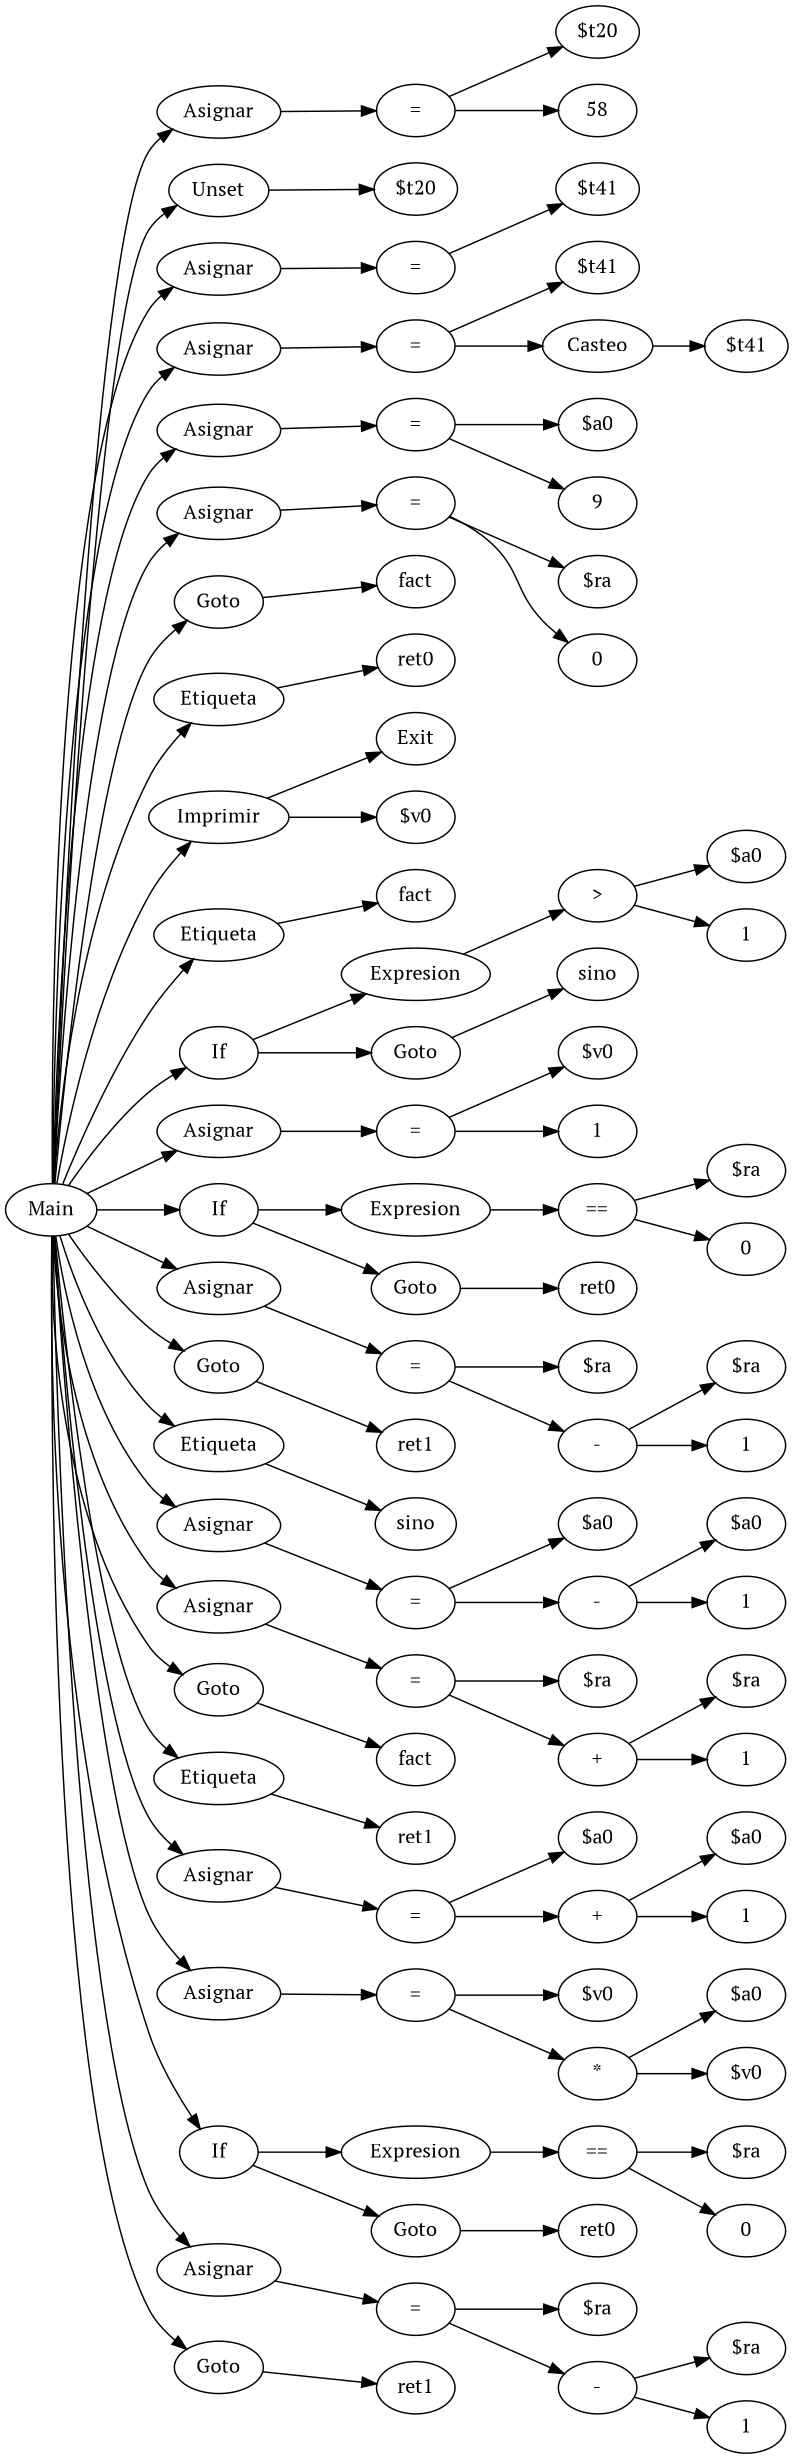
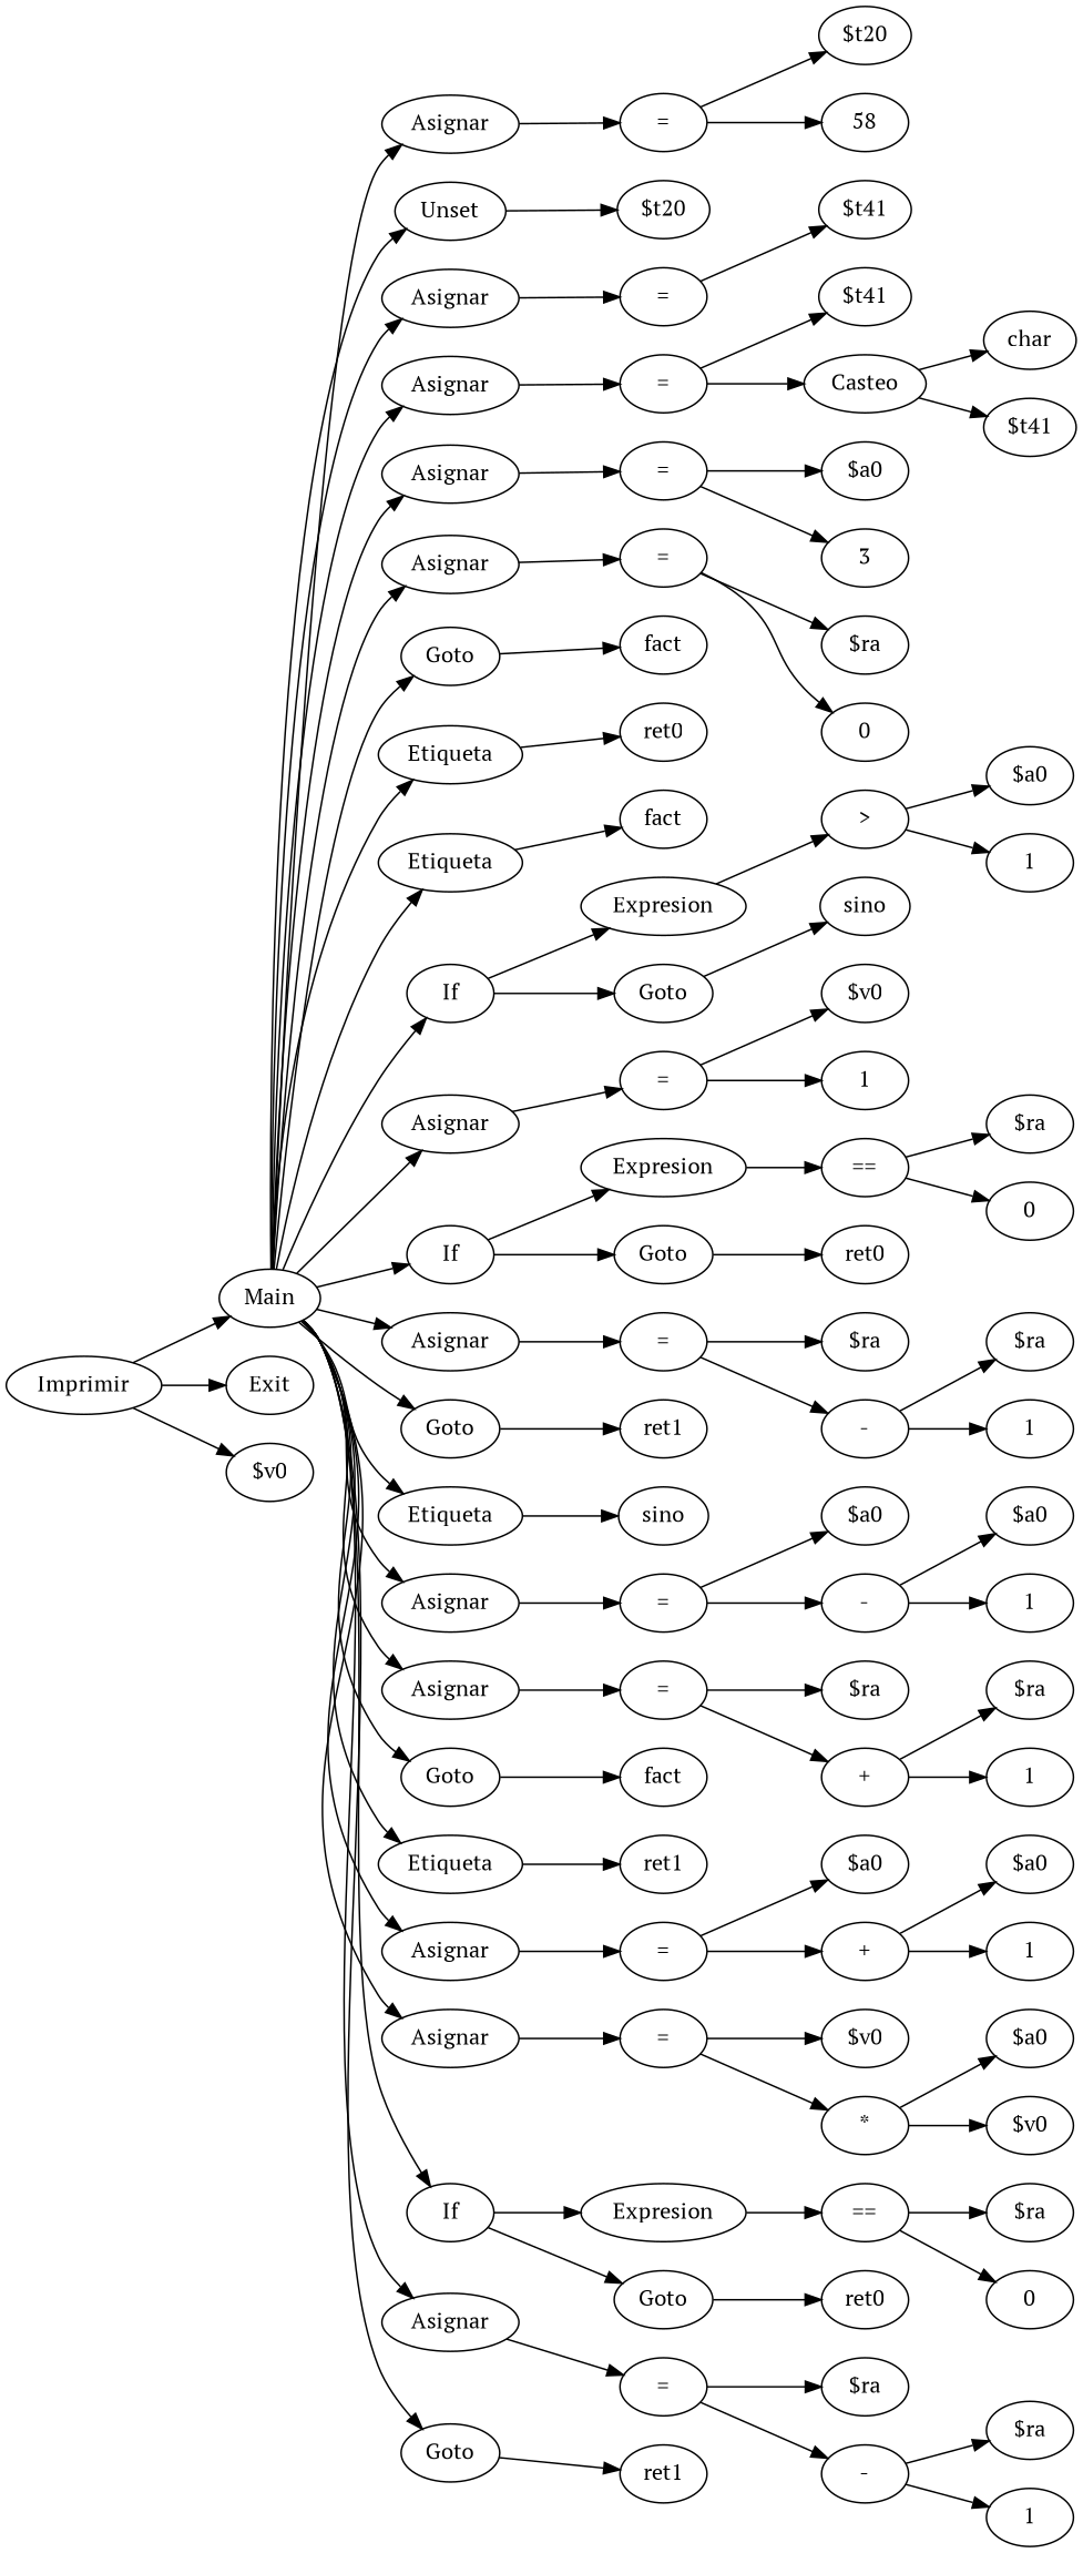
  digraph {
    fontname="PT Serif"
    rankdir=LR
    node [fontname="PT Serif"]
    edge [fontname="PT Serif"]
    n1 [label=Main]
    n2 [label=Asignar]
    n3 [label=Unset]
    n4 [label=Asignar]
    n5 [label=Asignar]
    n6 [label=Asignar]
    n7 [label=Asignar]
    n8 [label=Goto]
    n9 [label=Etiqueta]
    n10 [label=Imprimir]
    n11 [label=Etiqueta]
    n12 [label=If]
    n13 [label=Asignar]
    n14 [label=If]
    n15 [label=Asignar]
    n16 [label=Goto]
    n17 [label=Etiqueta]
    n18 [label=Asignar]
    n19 [label=Asignar]
    n20 [label=Goto]
    n21 [label=Etiqueta]
    n22 [label=Asignar]
    n23 [label=Asignar]
    n24 [label=If]
    n25 [label=Asignar]
    n26 [label=Goto]
    n27 [label="="]
    n28 [label="$t20"]
    n29 [label="="]
    n30 [label="="]
    n31 [label="="]
    n32 [label="="]
    n33 [label=fact]
    n34 [label=ret0]
    n35 [label=Exit]
    n36 [label="$v0"]
    n37 [label=fact]
    n38 [label=Expresion]
    n39 [label=Goto]
    n40 [label="="]
    n41 [label=Expresion]
    n42 [label=Goto]
    n43 [label="="]
    n44 [label=ret1]
    n45 [label=sino]
    n46 [label="="]
    n47 [label="="]
    n48 [label=fact]
    n49 [label=ret1]
    n50 [label="="]
    n51 [label="="]
    n52 [label=Expresion]
    n53 [label=Goto]
    n54 [label="="]
    n55 [label=ret1]
    n56 [label="$t20"]
    n57 [label=58]
    n58 [label="$t41"]
    n59 [label="$t41"]
    n60 [label=Casteo]
+   n61 [label=char]
    n62 [label="$t41"]
    n63 [label="$a0"]
-   n64 [label=9]
+   n64 [label=3]
    n65 [label="$ra"]
    n66 [label=0]
    n67 [label=">"]
    n68 [label=sino]
    n69 [label="$a0"]
    n70 [label=1]
    n71 [label="$v0"]
    n72 [label=1]
    n73 [label="=="]
    n74 [label=ret0]
    n75 [label="$ra"]
    n76 [label=0]
    n77 [label="$ra"]
    n78 [label="-"]
    n79 [label="$ra"]
    n80 [label=1]
    n81 [label="$a0"]
    n82 [label="-"]
    n83 [label="$a0"]
    n84 [label=1]
    n85 [label="$ra"]
    n86 [label="+"]
    n87 [label="$ra"]
    n88 [label=1]
    n89 [label="$a0"]
    n90 [label="+"]
    n91 [label="$a0"]
    n92 [label=1]
    n93 [label="$v0"]
    n94 [label="*"]
    n95 [label="$a0"]
    n96 [label="$v0"]
    n97 [label="=="]
    n98 [label=ret0]
    n99 [label="$ra"]
    n100 [label=0]
    n101 [label="$ra"]
    n102 [label="-"]
    n103 [label="$ra"]
    n104 [label=1]
    n1 -> n2
    n1 -> n3
    n1 -> n4
    n1 -> n5
    n1 -> n6
    n1 -> n7
    n1 -> n8
    n1 -> n9
-   n1 -> n10
+   n10 -> n1
    n1 -> n11
    n1 -> n12
    n1 -> n13
    n1 -> n14
    n1 -> n15
    n1 -> n16
    n1 -> n17
    n1 -> n18
    n1 -> n19
    n1 -> n20
    n1 -> n21
    n1 -> n22
    n1 -> n23
    n1 -> n24
    n1 -> n25
    n1 -> n26
    n2 -> n27
    n3 -> n28
    n4 -> n29
    n5 -> n30
    n6 -> n31
    n7 -> n32
    n8 -> n33
    n9 -> n34
    n10 -> n35
    n10 -> n36
    n11 -> n37
    n12 -> n38
    n12 -> n39
    n13 -> n40
    n14 -> n41
    n14 -> n42
    n15 -> n43
    n16 -> n44
    n17 -> n45
    n18 -> n46
    n19 -> n47
    n20 -> n48
    n21 -> n49
    n22 -> n50
    n23 -> n51
    n24 -> n52
    n24 -> n53
    n25 -> n54
    n26 -> n55
    n27 -> n56
    n27 -> n57
    n29 -> n58
    n30 -> n59
    n30 -> n60
    n31 -> n63
    n31 -> n64
    n32 -> n65
    n32 -> n66
    n38 -> n67
    n39 -> n68
    n40 -> n71
    n40 -> n72
    n41 -> n73
    n42 -> n74
    n43 -> n77
    n43 -> n78
    n46 -> n81
    n46 -> n82
    n47 -> n85
    n47 -> n86
    n50 -> n89
    n50 -> n90
    n51 -> n93
    n51 -> n94
    n52 -> n97
    n53 -> n98
    n54 -> n101
    n54 -> n102
+   n60 -> n61
    n60 -> n62
    n67 -> n69
    n67 -> n70
    n73 -> n75
    n73 -> n76
    n78 -> n79
    n78 -> n80
    n82 -> n83
    n82 -> n84
    n86 -> n87
    n86 -> n88
    n90 -> n91
    n90 -> n92
    n94 -> n95
    n94 -> n96
    n97 -> n99
    n97 -> n100
    n102 -> n103
    n102 -> n104
  }
